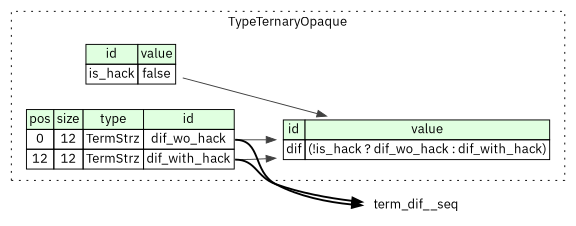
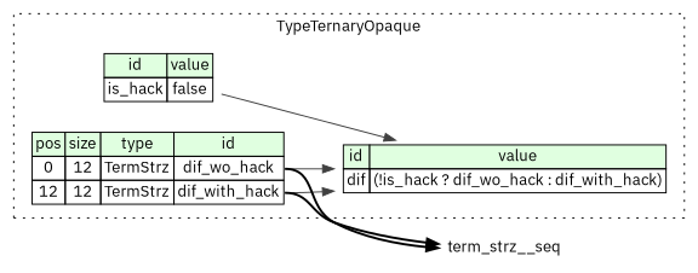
  digraph {
    rankdir=LR
    fontname="IBM Plex Sans"
    node [shape=plaintext fontname="IBM Plex Sans"]
    edge [color="#404040" tailport=dif_wo_hack_type fontname="IBM Plex Sans"]
    n1 [label=<<TABLE BORDER="0" CELLBORDER="1" CELLSPACING="0"> 			<TR><TD BGCOLOR="#E0FFE0">pos</TD><TD BGCOLOR="#E0FFE0">size</TD><TD BGCOLOR="#E0FFE0">type</TD><TD BGCOLOR="#E0FFE0">id</TD></TR> 			<TR><TD PORT="dif_wo_hack_pos">0</TD><TD PORT="dif_wo_hack_size">12</TD><TD>TermStrz</TD><TD PORT="dif_wo_hack_type">dif_wo_hack</TD></TR> 			<TR><TD PORT="dif_with_hack_pos">12</TD><TD PORT="dif_with_hack_size">12</TD><TD>TermStrz</TD><TD PORT="dif_with_hack_type">dif_with_hack</TD></TR> 		</TABLE>>]
    n2 [label=<<TABLE BORDER="0" CELLBORDER="1" CELLSPACING="0"> 			<TR><TD BGCOLOR="#E0FFE0">id</TD><TD BGCOLOR="#E0FFE0">value</TD></TR> 			<TR><TD>is_hack</TD><TD>false</TD></TR> 		</TABLE>>]
    n3 [label=<<TABLE BORDER="0" CELLBORDER="1" CELLSPACING="0"> 			<TR><TD BGCOLOR="#E0FFE0">id</TD><TD BGCOLOR="#E0FFE0">value</TD></TR> 			<TR><TD>dif</TD><TD>(!is_hack ? dif_wo_hack : dif_with_hack)</TD></TR> 		</TABLE>>]
-   term_strz__seq [label=term_dif__seq]
+   term_strz__seq
    subgraph cluster_1 {
      label=TypeTernaryOpaque
      style=dotted
      n1
      n2
      n3
    }
    n1 -> n3
    n1 -> n3 [tailport=dif_with_hack_type]
    n1 -> term_strz__seq [style=bold color=""]
    n1 -> term_strz__seq [style=bold tailport=dif_with_hack_type color=""]
    n2 -> n3 [tailport=is_hack_type]
  }
